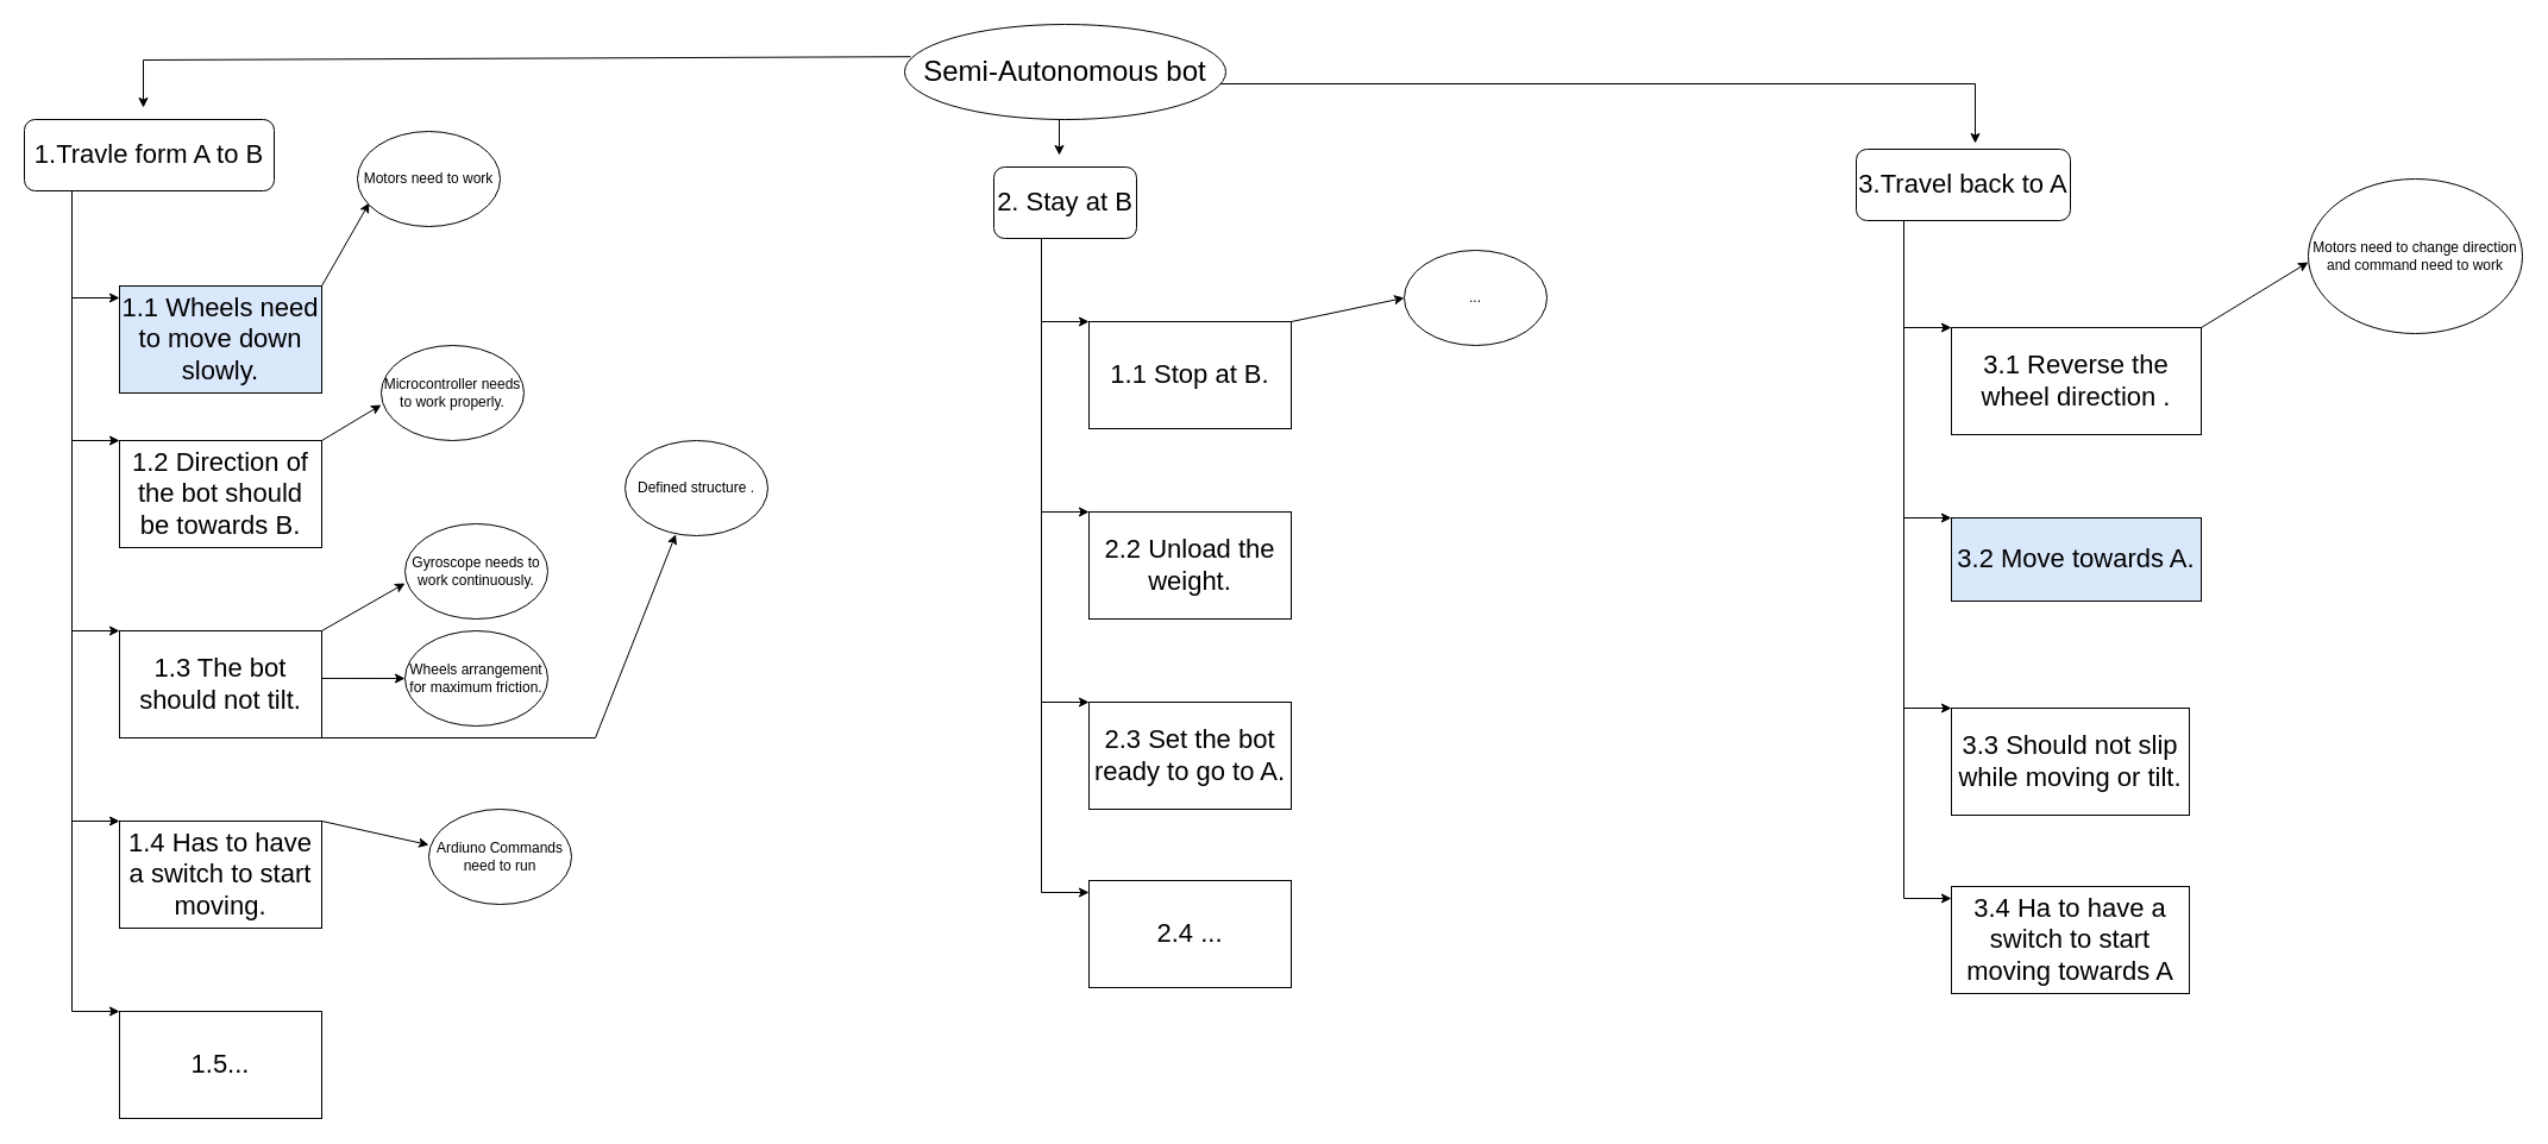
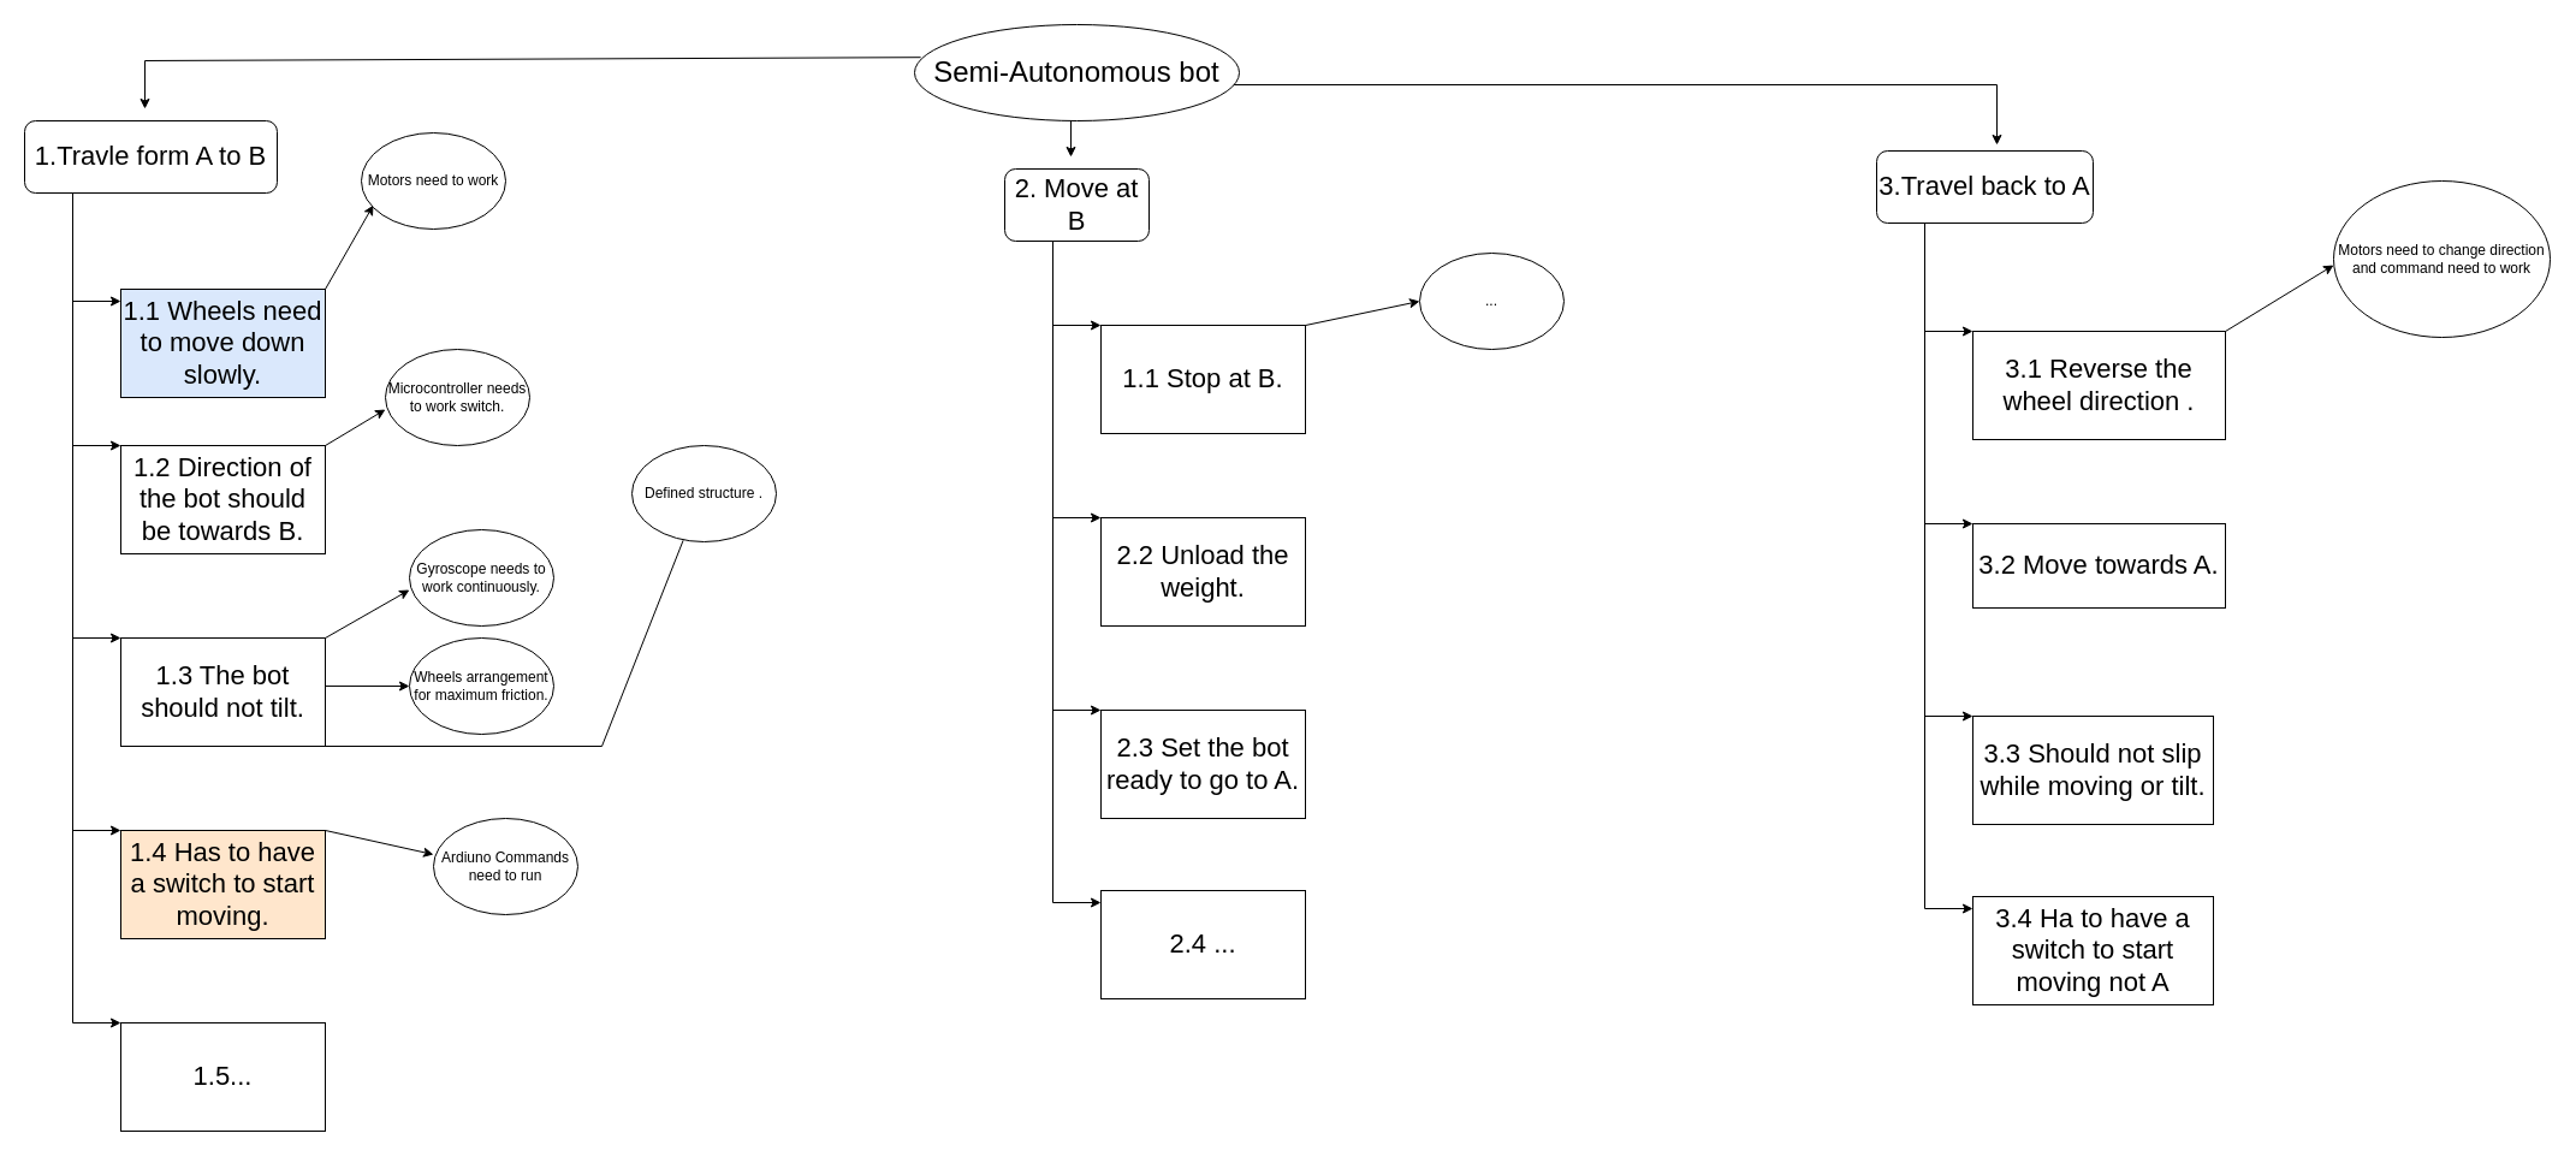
  <mxCell id="0" />
  <mxCell id="1" parent="0" />
  <mxCell id="2" value="&lt;font style=&quot;font-size: 22px;&quot;&gt;1.Travle form A to B&lt;/font&gt;" style="rounded=1;whiteSpace=wrap;html=1;" vertex="1" parent="1"><mxGeometry y="100" width="210" height="60" as="geometry" x="20" /></mxCell>
  <mxCell id="3" value="" style="edgeStyle=none;orthogonalLoop=1;jettySize=auto;html=1;rounded=0;exitX=0.019;exitY=0.34;exitDx=0;exitDy=0;exitPerimeter=0;" edge="1" parent="1" source="11"><mxGeometry width="100" relative="1" as="geometry"><mxPoint x="270" y="50" as="sourcePoint" /><mxPoint x="120" y="90" as="targetPoint" /><Array as="points"><mxPoint x="120" y="50" /></Array></mxGeometry></mxCell>
  <mxCell id="4" value="" style="endArrow=classic;html=1;rounded=0;exitX=0.5;exitY=1;exitDx=0;exitDy=0;" edge="1" parent="1"><mxGeometry width="50" height="50" relative="1" as="geometry"><mxPoint x="890" y="90" as="sourcePoint" /><mxPoint x="890" y="130" as="targetPoint" /></mxGeometry></mxCell>
- <mxCell id="5" value="&lt;font style=&quot;font-size: 22px;&quot;&gt;2. Stay at B&lt;/font&gt;" style="rounded=1;whiteSpace=wrap;html=1;" vertex="1" parent="1"><mxGeometry x="835" y="140" width="120" height="60" as="geometry" /></mxCell>
+ <mxCell id="5" value="&lt;font style=&quot;font-size: 22px;&quot;&gt;2. Move at B&lt;/font&gt;" style="rounded=1;whiteSpace=wrap;html=1;" vertex="1" parent="1"><mxGeometry x="835" y="140" width="120" height="60" as="geometry" /></mxCell>
  <mxCell id="6" value="" style="endArrow=classic;html=1;rounded=0;exitX=1;exitY=1;exitDx=0;exitDy=0;" edge="1" parent="1"><mxGeometry width="50" height="50" relative="1" as="geometry"><mxPoint x="1025" y="70" as="sourcePoint" /><mxPoint x="1660" y="120" as="targetPoint" /><Array as="points"><mxPoint x="1660" y="70" /></Array></mxGeometry></mxCell>
  <mxCell id="7" value="&lt;font style=&quot;font-size: 22px;&quot;&gt;3.Travel back to A&lt;/font&gt;" style="rounded=1;whiteSpace=wrap;html=1;" vertex="1" parent="1"><mxGeometry x="1560" y="125" width="180" height="60" as="geometry" /></mxCell>
  <mxCell id="8" value="" style="endArrow=none;html=1;rounded=0;" edge="1" parent="1"><mxGeometry width="50" height="50" relative="1" as="geometry"><mxPoint x="60" y="850" as="sourcePoint" /><mxPoint x="60" y="160" as="targetPoint" /></mxGeometry></mxCell>
  <mxCell id="9" value="" style="endArrow=classic;html=1;rounded=0;" edge="1" parent="1"><mxGeometry width="50" height="50" relative="1" as="geometry"><mxPoint x="60" y="250" as="sourcePoint" /><mxPoint x="100" y="250" as="targetPoint" /></mxGeometry></mxCell>
  <mxCell id="10" value="&lt;font style=&quot;font-size: 22px;&quot;&gt;1.1 Wheels need to move down slowly.&lt;/font&gt;" style="rounded=0;whiteSpace=wrap;html=1;fillColor=#dae8fc;" vertex="1" parent="1"><mxGeometry x="100" y="240" width="170" height="90" as="geometry" /></mxCell>
  <mxCell id="11" value="&lt;font style=&quot;font-size: 24px;&quot;&gt;Semi-Autonomous bot&lt;/font&gt;" style="ellipse;whiteSpace=wrap;html=1;" vertex="1" parent="1"><mxGeometry x="760" y="20" width="270" height="80" as="geometry" /></mxCell>
  <mxCell id="12" value="" style="endArrow=classic;html=1;rounded=0;" edge="1" parent="1"><mxGeometry width="50" height="50" relative="1" as="geometry"><mxPoint x="60" y="370" as="sourcePoint" /><mxPoint x="100" y="370" as="targetPoint" /></mxGeometry></mxCell>
  <mxCell id="13" value="&lt;font style=&quot;font-size: 22px;&quot;&gt;1.2 Direction of the bot should be towards B.&lt;/font&gt;" style="rounded=0;whiteSpace=wrap;html=1;" vertex="1" parent="1"><mxGeometry x="100" y="370" width="170" height="90" as="geometry" /></mxCell>
  <mxCell id="14" value="" style="endArrow=classic;html=1;rounded=0;" edge="1" parent="1"><mxGeometry width="50" height="50" relative="1" as="geometry"><mxPoint x="60" y="530" as="sourcePoint" /><mxPoint x="100" y="530" as="targetPoint" /></mxGeometry></mxCell>
  <mxCell id="15" value="&lt;font style=&quot;font-size: 22px;&quot;&gt;1.3 The bot should not tilt.&lt;/font&gt;" style="rounded=0;whiteSpace=wrap;html=1;" vertex="1" parent="1"><mxGeometry x="100" y="530" width="170" height="90" as="geometry" /></mxCell>
  <mxCell id="16" value="" style="endArrow=classic;html=1;rounded=0;" edge="1" parent="1"><mxGeometry width="50" height="50" relative="1" as="geometry"><mxPoint x="60" y="690" as="sourcePoint" /><mxPoint x="100" y="690" as="targetPoint" /></mxGeometry></mxCell>
  <mxCell id="17" value="" style="endArrow=classic;html=1;rounded=0;" edge="1" parent="1"><mxGeometry width="50" height="50" relative="1" as="geometry"><mxPoint x="60" y="850" as="sourcePoint" /><mxPoint x="100" y="850" as="targetPoint" /></mxGeometry></mxCell>
- <mxCell id="18" value="&lt;font style=&quot;font-size: 22px;&quot;&gt;1.4 Has to have a switch to start moving.&lt;/font&gt;" style="rounded=0;whiteSpace=wrap;html=1;" vertex="1" parent="1"><mxGeometry x="100" y="690" width="170" height="90" as="geometry" /></mxCell>
+ <mxCell id="18" value="&lt;font style=&quot;font-size: 22px;&quot;&gt;1.4 Has to have a switch to start moving.&lt;/font&gt;" style="rounded=0;whiteSpace=wrap;html=1;fillColor=#ffe6cc;" vertex="1" parent="1"><mxGeometry x="100" y="690" width="170" height="90" as="geometry" /></mxCell>
  <mxCell id="19" value="&lt;font style=&quot;font-size: 22px;&quot;&gt;1.5...&lt;/font&gt;" style="rounded=0;whiteSpace=wrap;html=1;" vertex="1" parent="1"><mxGeometry x="100" y="850" width="170" height="90" as="geometry" /></mxCell>
  <mxCell id="20" value="" style="endArrow=none;html=1;rounded=0;" edge="1" parent="1"><mxGeometry width="50" height="50" relative="1" as="geometry"><mxPoint x="875" y="750" as="sourcePoint" /><mxPoint x="875" y="200" as="targetPoint" /></mxGeometry></mxCell>
  <mxCell id="21" value="" style="endArrow=classic;html=1;rounded=0;" edge="1" parent="1"><mxGeometry width="50" height="50" relative="1" as="geometry"><mxPoint x="875" y="270" as="sourcePoint" /><mxPoint x="915" y="270" as="targetPoint" /></mxGeometry></mxCell>
  <mxCell id="22" value="&lt;font style=&quot;font-size: 22px;&quot;&gt;1.1 Stop at B.&lt;/font&gt;" style="rounded=0;whiteSpace=wrap;html=1;" vertex="1" parent="1"><mxGeometry x="915" y="270" width="170" height="90" as="geometry" /></mxCell>
  <mxCell id="23" value="" style="endArrow=classic;html=1;rounded=0;" edge="1" parent="1"><mxGeometry width="50" height="50" relative="1" as="geometry"><mxPoint x="875" y="430" as="sourcePoint" /><mxPoint x="915" y="430" as="targetPoint" /></mxGeometry></mxCell>
  <mxCell id="24" value="&lt;font style=&quot;font-size: 22px;&quot;&gt;2.2 Unload the weight.&lt;/font&gt;" style="rounded=0;whiteSpace=wrap;html=1;" vertex="1" parent="1"><mxGeometry x="915" y="430" width="170" height="90" as="geometry" /></mxCell>
  <mxCell id="25" value="" style="endArrow=classic;html=1;rounded=0;" edge="1" parent="1"><mxGeometry width="50" height="50" relative="1" as="geometry"><mxPoint x="875" y="590" as="sourcePoint" /><mxPoint x="915" y="590" as="targetPoint" /></mxGeometry></mxCell>
  <mxCell id="26" value="&lt;font style=&quot;font-size: 22px;&quot;&gt;2.3 Set the bot ready to go to A.&lt;/font&gt;" style="rounded=0;whiteSpace=wrap;html=1;" vertex="1" parent="1"><mxGeometry x="915" y="590" width="170" height="90" as="geometry" /></mxCell>
  <mxCell id="27" value="" style="endArrow=classic;html=1;rounded=0;" edge="1" parent="1"><mxGeometry width="50" height="50" relative="1" as="geometry"><mxPoint x="875" y="750" as="sourcePoint" /><mxPoint x="915" y="750" as="targetPoint" /></mxGeometry></mxCell>
  <mxCell id="28" value="&lt;font style=&quot;font-size: 22px;&quot;&gt;2.4 ...&lt;/font&gt;" style="rounded=0;whiteSpace=wrap;html=1;" vertex="1" parent="1"><mxGeometry x="915" y="740" width="170" height="90" as="geometry" /></mxCell>
  <mxCell id="29" value="" style="endArrow=none;html=1;rounded=0;" edge="1" parent="1"><mxGeometry width="50" height="50" relative="1" as="geometry"><mxPoint x="1600" y="755" as="sourcePoint" /><mxPoint x="1600" y="185" as="targetPoint" /></mxGeometry></mxCell>
  <mxCell id="30" value="" style="endArrow=classic;html=1;rounded=0;" edge="1" parent="1"><mxGeometry width="50" height="50" relative="1" as="geometry"><mxPoint x="1600" y="275" as="sourcePoint" /><mxPoint x="1640" y="275" as="targetPoint" /></mxGeometry></mxCell>
  <mxCell id="31" value="&lt;span style=&quot;font-size: 22px;&quot;&gt;3.1 Reverse the wheel direction .&lt;/span&gt;" style="rounded=0;whiteSpace=wrap;html=1;" vertex="1" parent="1"><mxGeometry x="1640" y="275" width="210" height="90" as="geometry" /></mxCell>
  <mxCell id="32" value="" style="endArrow=classic;html=1;rounded=0;" edge="1" parent="1"><mxGeometry width="50" height="50" relative="1" as="geometry"><mxPoint x="1600" y="435" as="sourcePoint" /><mxPoint x="1640" y="435" as="targetPoint" /></mxGeometry></mxCell>
- <mxCell id="33" value="&lt;font style=&quot;font-size: 22px;&quot;&gt;3.2 Move towards A.&lt;/font&gt;" style="rounded=0;whiteSpace=wrap;html=1;fillColor=#dae8fc;" vertex="1" parent="1"><mxGeometry x="1640" y="435" width="210" height="70" as="geometry" /></mxCell>
+ <mxCell id="33" value="&lt;font style=&quot;font-size: 22px;&quot;&gt;3.2 Move towards A.&lt;/font&gt;" style="rounded=0;whiteSpace=wrap;html=1;" vertex="1" parent="1"><mxGeometry x="1640" y="435" width="210" height="70" as="geometry" /></mxCell>
  <mxCell id="34" value="" style="endArrow=classic;html=1;rounded=0;" edge="1" parent="1"><mxGeometry width="50" height="50" relative="1" as="geometry"><mxPoint x="1600" y="595" as="sourcePoint" /><mxPoint x="1640" y="595" as="targetPoint" /></mxGeometry></mxCell>
  <mxCell id="35" value="&lt;font style=&quot;font-size: 22px;&quot;&gt;3.3 Should not slip while moving or tilt.&lt;/font&gt;" style="rounded=0;whiteSpace=wrap;html=1;" vertex="1" parent="1"><mxGeometry x="1640" y="595" width="200" height="90" as="geometry" /></mxCell>
  <mxCell id="36" value="" style="endArrow=classic;html=1;rounded=0;" edge="1" parent="1"><mxGeometry width="50" height="50" relative="1" as="geometry"><mxPoint x="1600" y="755" as="sourcePoint" /><mxPoint x="1640" y="755" as="targetPoint" /></mxGeometry></mxCell>
- <mxCell id="37" value="&lt;font style=&quot;font-size: 22px;&quot;&gt;3.4 Ha to have a switch to start moving towards A&lt;/font&gt;" style="rounded=0;whiteSpace=wrap;html=1;" vertex="1" parent="1"><mxGeometry x="1640" y="745" width="200" height="90" as="geometry" /></mxCell>
+ <mxCell id="37" value="&lt;font style=&quot;font-size: 22px;&quot;&gt;3.4 Ha to have a switch to start moving not A&lt;/font&gt;" style="rounded=0;whiteSpace=wrap;html=1;" vertex="1" parent="1"><mxGeometry x="1640" y="745" width="200" height="90" as="geometry" /></mxCell>
  <mxCell id="38" value="" style="endArrow=classic;html=1;rounded=0;exitX=1;exitY=0;exitDx=0;exitDy=0;" edge="1" parent="1" source="10"><mxGeometry width="50" height="50" relative="1" as="geometry"><mxPoint x="410" y="410" as="sourcePoint" /><mxPoint x="310" y="170" as="targetPoint" /></mxGeometry></mxCell>
  <mxCell id="39" value="Motors need to work" style="ellipse;whiteSpace=wrap;html=1;" vertex="1" parent="1"><mxGeometry x="300" y="110" width="120" height="80" as="geometry" /></mxCell>
  <mxCell id="40" value="" style="endArrow=classic;html=1;rounded=0;exitX=1;exitY=0;exitDx=0;exitDy=0;" edge="1" parent="1" source="13"><mxGeometry width="50" height="50" relative="1" as="geometry"><mxPoint x="410" y="410" as="sourcePoint" /><mxPoint x="320" y="340" as="targetPoint" /></mxGeometry></mxCell>
- <mxCell id="41" value="Microcontroller needs to work properly." style="ellipse;whiteSpace=wrap;html=1;" vertex="1" parent="1"><mxGeometry x="320" y="290" width="120" height="80" as="geometry" /></mxCell>
+ <mxCell id="41" value="Microcontroller needs to work switch." style="ellipse;whiteSpace=wrap;html=1;" vertex="1" parent="1"><mxGeometry x="320" y="290" width="120" height="80" as="geometry" /></mxCell>
  <mxCell id="42" value="" style="endArrow=classic;html=1;rounded=0;exitX=1;exitY=0;exitDx=0;exitDy=0;" edge="1" parent="1" source="15"><mxGeometry width="50" height="50" relative="1" as="geometry"><mxPoint x="280" y="380" as="sourcePoint" /><mxPoint x="340" y="490" as="targetPoint" /></mxGeometry></mxCell>
  <mxCell id="43" value="Gyroscope needs to work continuously." style="ellipse;whiteSpace=wrap;html=1;" vertex="1" parent="1"><mxGeometry x="340" y="440" width="120" height="80" as="geometry" /></mxCell>
  <mxCell id="44" value="" style="endArrow=classic;html=1;rounded=0;exitX=1;exitY=0.444;exitDx=0;exitDy=0;exitPerimeter=0;" edge="1" parent="1" source="15"><mxGeometry width="50" height="50" relative="1" as="geometry"><mxPoint x="280" y="570" as="sourcePoint" /><mxPoint x="340" y="570" as="targetPoint" /></mxGeometry></mxCell>
  <mxCell id="45" value="Wheels arrangement for maximum friction." style="ellipse;whiteSpace=wrap;html=1;" vertex="1" parent="1"><mxGeometry x="340" y="530" width="120" height="80" as="geometry" /></mxCell>
- <mxCell id="46" value="" style="endArrow=classic;html=1;rounded=0;exitX=1;exitY=1;exitDx=0;exitDy=0;entryX=0.355;entryY=0.985;entryDx=0;entryDy=0;entryPerimeter=0;" edge="1" parent="1" source="15" target="47"><mxGeometry width="50" height="50" relative="1" as="geometry"><mxPoint x="280" y="580" as="sourcePoint" /><mxPoint x="520" y="560" as="targetPoint" /><Array as="points"><mxPoint x="500" y="620" /></Array></mxGeometry></mxCell>
+ <mxCell id="46" value="" style="endArrow=none;html=1;rounded=0;exitX=1;exitY=1;exitDx=0;exitDy=0;entryX=0.355;entryY=0.985;entryDx=0;entryDy=0;entryPerimeter=0;" edge="1" parent="1" source="15" target="47"><mxGeometry width="50" height="50" relative="1" as="geometry"><mxPoint x="280" y="580" as="sourcePoint" /><mxPoint x="520" y="560" as="targetPoint" /><Array as="points"><mxPoint x="500" y="620" /></Array></mxGeometry></mxCell>
  <mxCell id="47" value="Defined structure ." style="ellipse;whiteSpace=wrap;html=1;" vertex="1" parent="1"><mxGeometry x="525" y="370" width="120" height="80" as="geometry" /></mxCell>
  <mxCell id="48" value="" style="endArrow=classic;html=1;rounded=0;exitX=1;exitY=0;exitDx=0;exitDy=0;" edge="1" parent="1" source="18"><mxGeometry width="50" height="50" relative="1" as="geometry"><mxPoint x="280" y="540" as="sourcePoint" /><mxPoint x="360" y="710" as="targetPoint" /></mxGeometry></mxCell>
  <mxCell id="49" value="Ardiuno Commands need to run" style="ellipse;whiteSpace=wrap;html=1;" vertex="1" parent="1"><mxGeometry x="360" y="680" width="120" height="80" as="geometry" /></mxCell>
  <mxCell id="50" value="" style="endArrow=classic;html=1;rounded=0;exitX=1;exitY=0;exitDx=0;exitDy=0;" edge="1" parent="1" source="22"><mxGeometry width="50" height="50" relative="1" as="geometry"><mxPoint x="1090" y="270" as="sourcePoint" /><mxPoint x="1180" y="250" as="targetPoint" /></mxGeometry></mxCell>
  <mxCell id="51" value="..." style="ellipse;whiteSpace=wrap;html=1;" vertex="1" parent="1"><mxGeometry x="1180" y="210" width="120" height="80" as="geometry" /></mxCell>
  <mxCell id="52" value="" style="endArrow=classic;html=1;rounded=0;exitX=1;exitY=0;exitDx=0;exitDy=0;" edge="1" parent="1" source="31"><mxGeometry width="50" height="50" relative="1" as="geometry"><mxPoint x="1095" y="280" as="sourcePoint" /><mxPoint x="1940" y="220" as="targetPoint" /></mxGeometry></mxCell>
  <mxCell id="53" value="Motors need to change direction and command need to work" style="ellipse;whiteSpace=wrap;html=1;" vertex="1" parent="1"><mxGeometry x="1940" y="150" width="180" height="130" as="geometry" /></mxCell>
